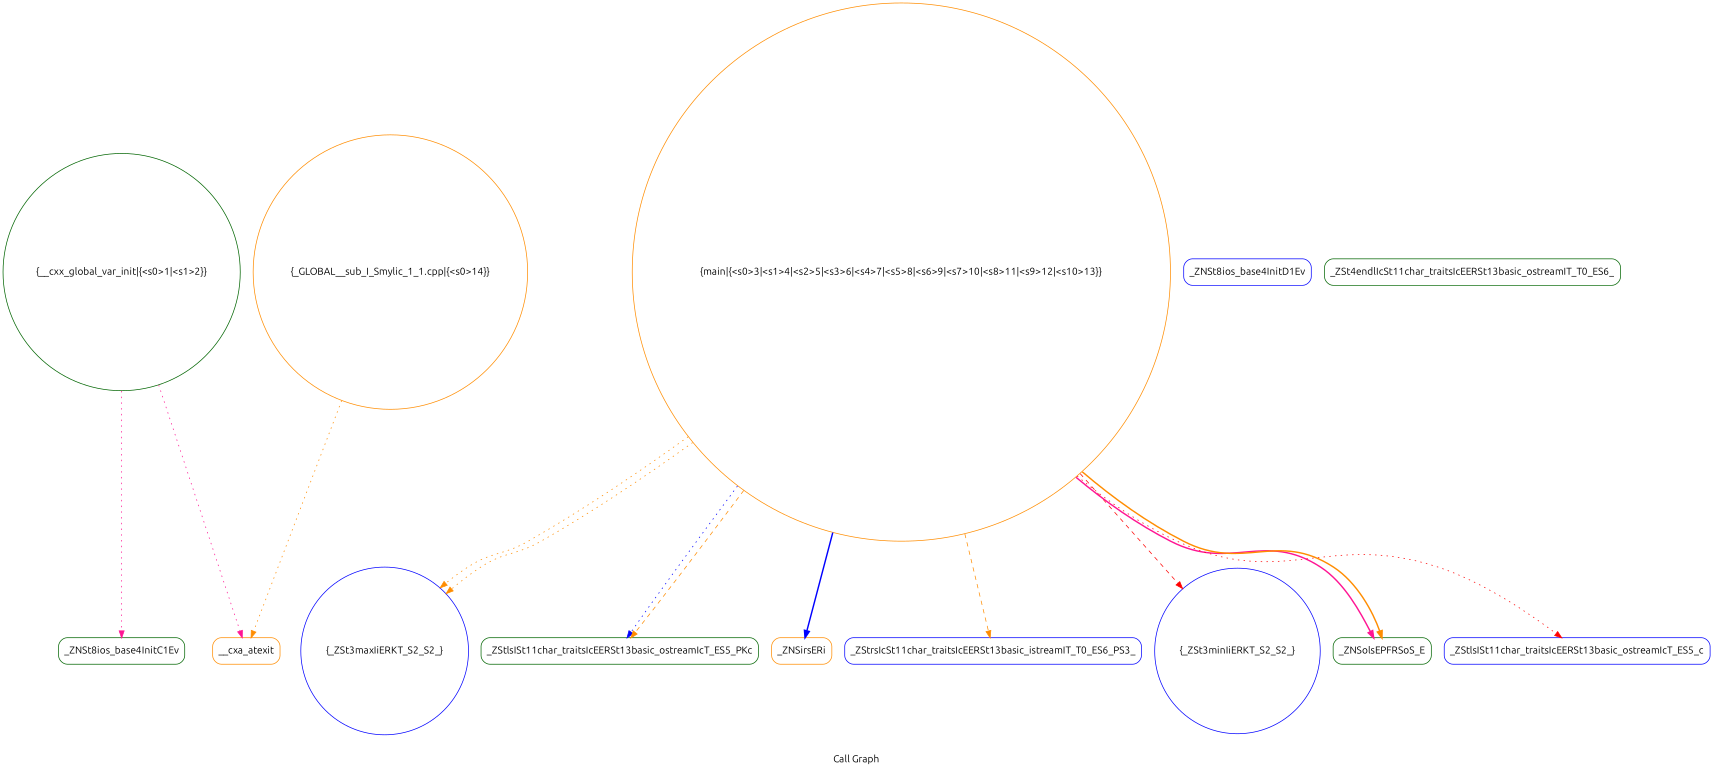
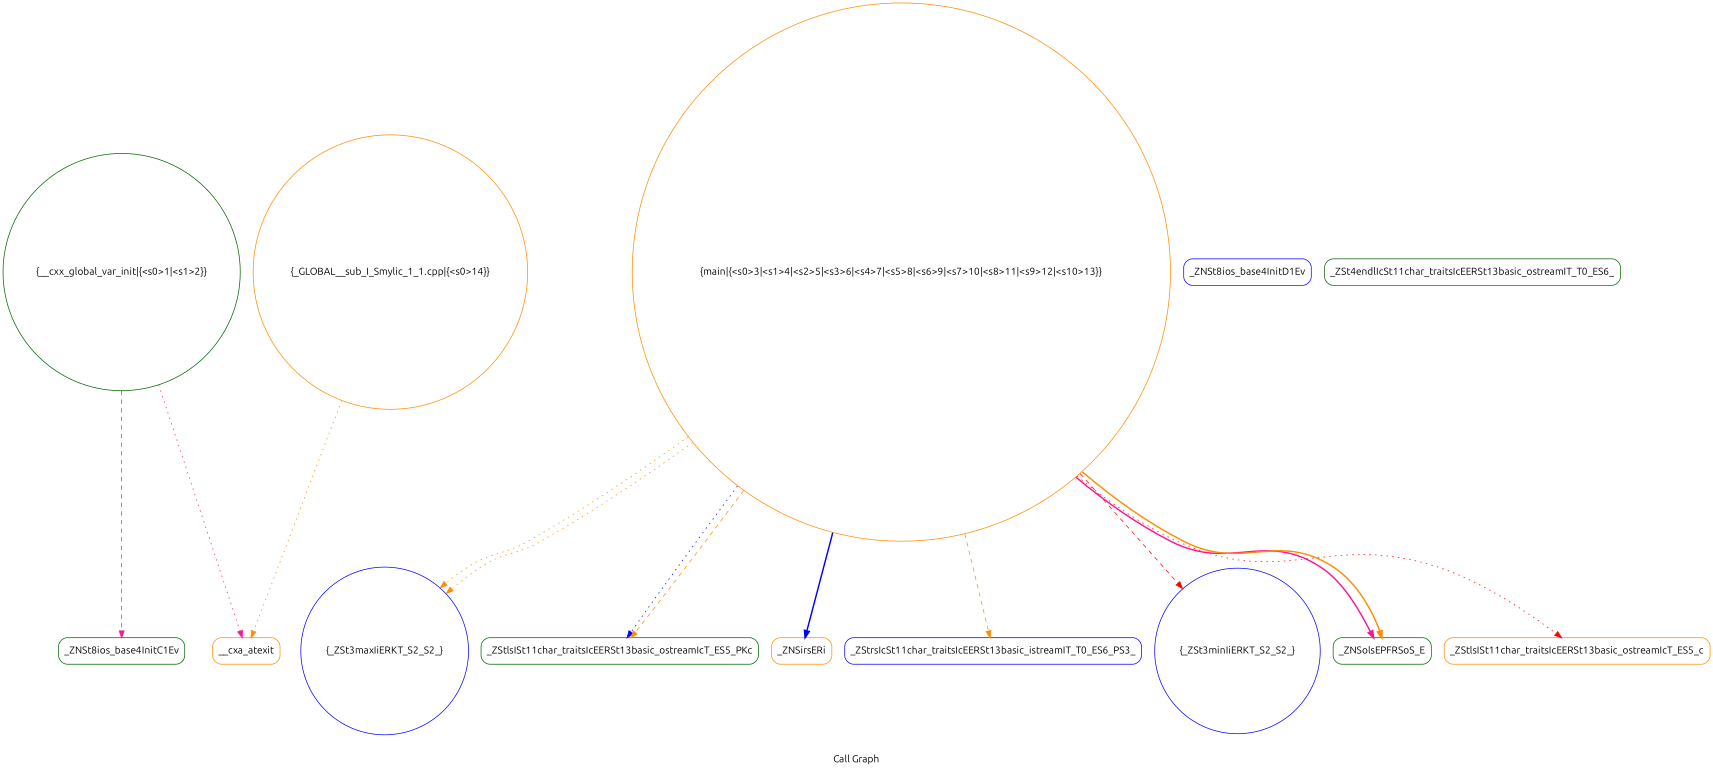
  digraph {
    fontname=Ubuntu
    label="Call Graph"
    node [color=darkgreen fontname=Ubuntu shape=Mrecord]
    edge [color=darkorange fontname=Ubuntu style=dotted tailport=s0]
    n1 [label="{__cxx_global_var_init|{<s0>1|<s1>2}}" shape=circle]
    n2 [label="{_ZNSt8ios_base4InitC1Ev}"]
    n3 [color=darkorange label="{__cxa_atexit}"]
    n4 [color=blue label="{_ZSt3maxIiERKT_S2_S2_}" shape=circle]
    n5 [color=darkorange label="{_GLOBAL__sub_I_Smylic_1_1.cpp|{<s0>14}}" shape=circle]
    n6 [color=blue label="{_ZNSt8ios_base4InitD1Ev}"]
    n7 [label="{_ZStlsISt11char_traitsIcEERSt13basic_ostreamIcT_ES5_PKc}"]
    n8 [color=darkorange label="{main|{<s0>3|<s1>4|<s2>5|<s3>6|<s4>7|<s5>8|<s6>9|<s7>10|<s8>11|<s9>12|<s10>13}}" shape=circle]
    n9 [color=darkorange label="{_ZNSirsERi}"]
    n10 [color=blue label="{_ZStrsIcSt11char_traitsIcEERSt13basic_istreamIT_T0_ES6_PS3_}"]
    n11 [color=blue label="{_ZSt3minIiERKT_S2_S2_}" shape=circle]
    n12 [label="{_ZNSolsEPFRSoS_E}"]
-   n13 [color=blue label="{_ZStlsISt11char_traitsIcEERSt13basic_ostreamIcT_ES5_c}"]
+   n13 [color=darkorange label="{_ZStlsISt11char_traitsIcEERSt13basic_ostreamIcT_ES5_c}"]
    n14 [label="{_ZSt4endlIcSt11char_traitsIcEERSt13basic_ostreamIT_T0_ES6_}"]
-   n1 -> n2 [color=deeppink]
+   n1 -> n2 [color=deeppink style=dashed]
    n1 -> n3 [color=deeppink tailport=s1]
    n5 -> n3
    n8 -> n4 [tailport=s2]
    n8 -> n4 [tailport=s4]
    n8 -> n7 [color=blue tailport=s5]
    n8 -> n7 [style=dashed tailport=s7]
    n8 -> n9 [color=blue style=bold]
    n8 -> n10 [style=dashed tailport=s1]
    n8 -> n11 [color=red style=dashed tailport=s3]
    n8 -> n12 [color=deeppink style=bold tailport=s8]
    n8 -> n12 [style=bold tailport=s10]
    n8 -> n13 [color=red tailport=s9]
  }
